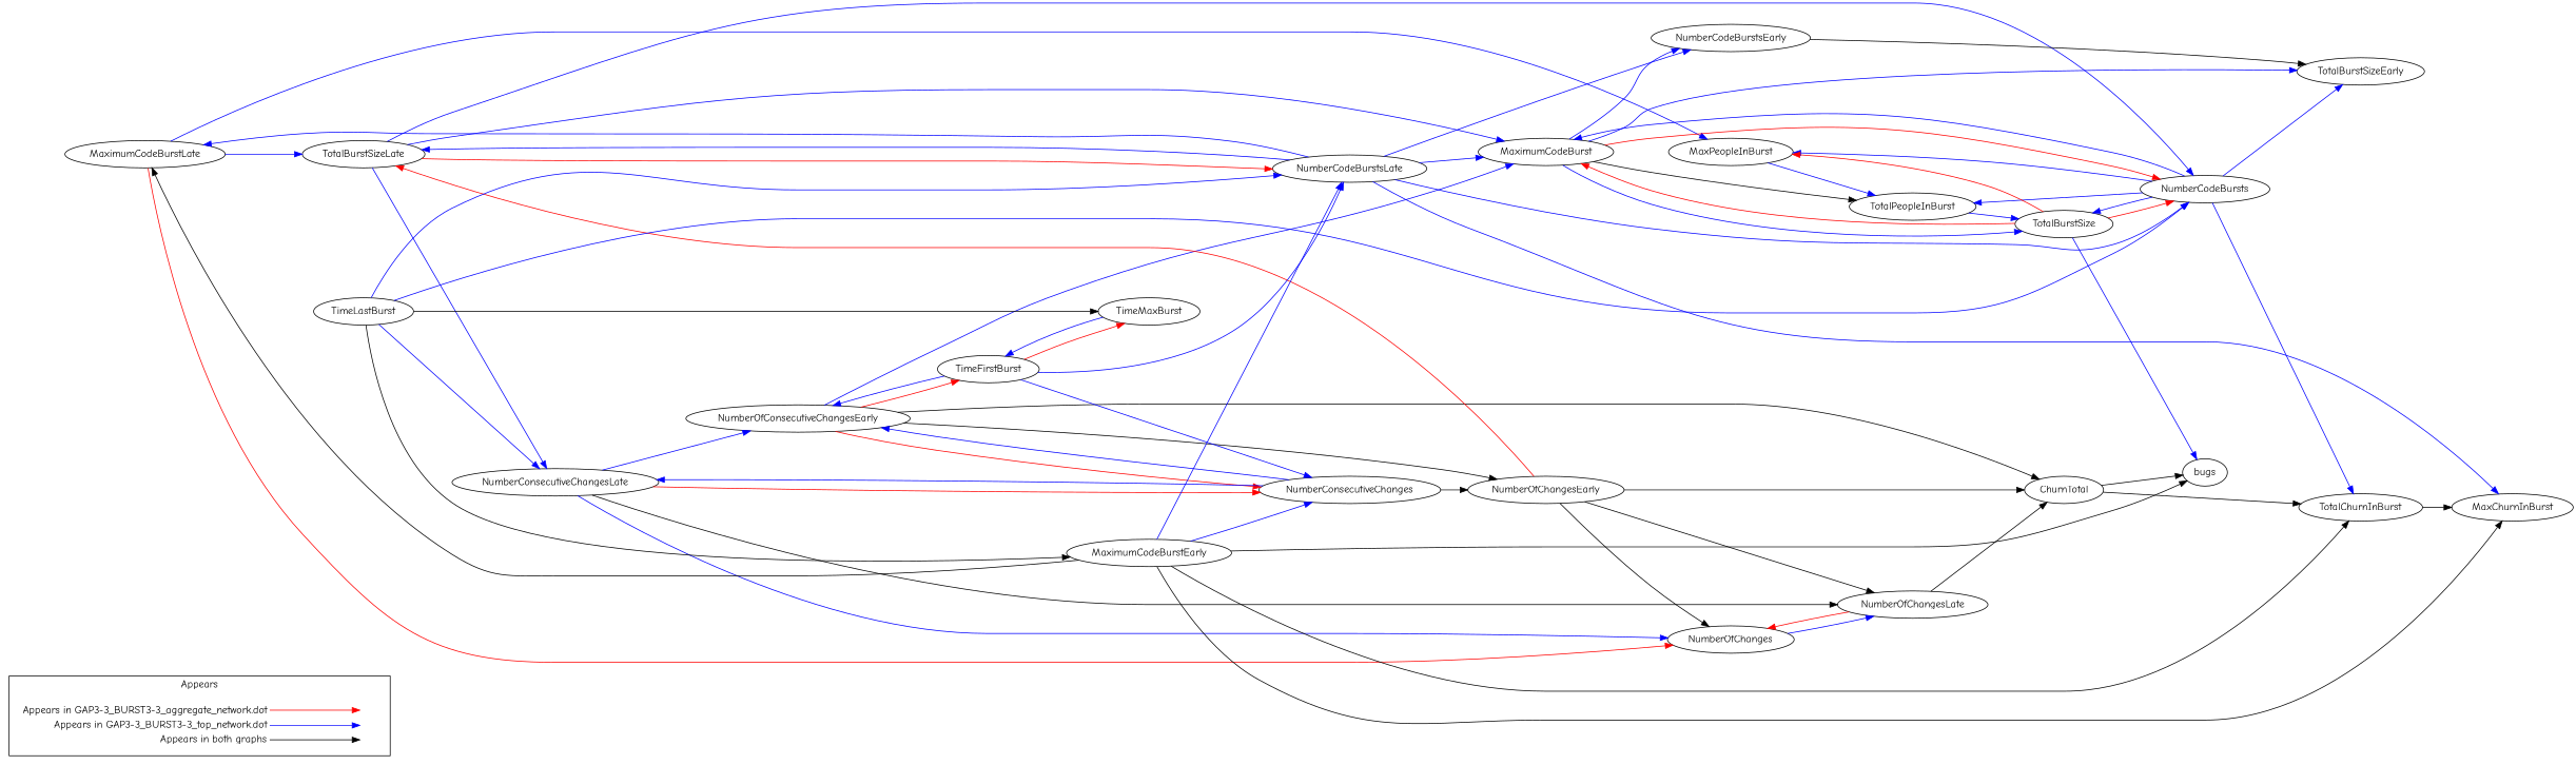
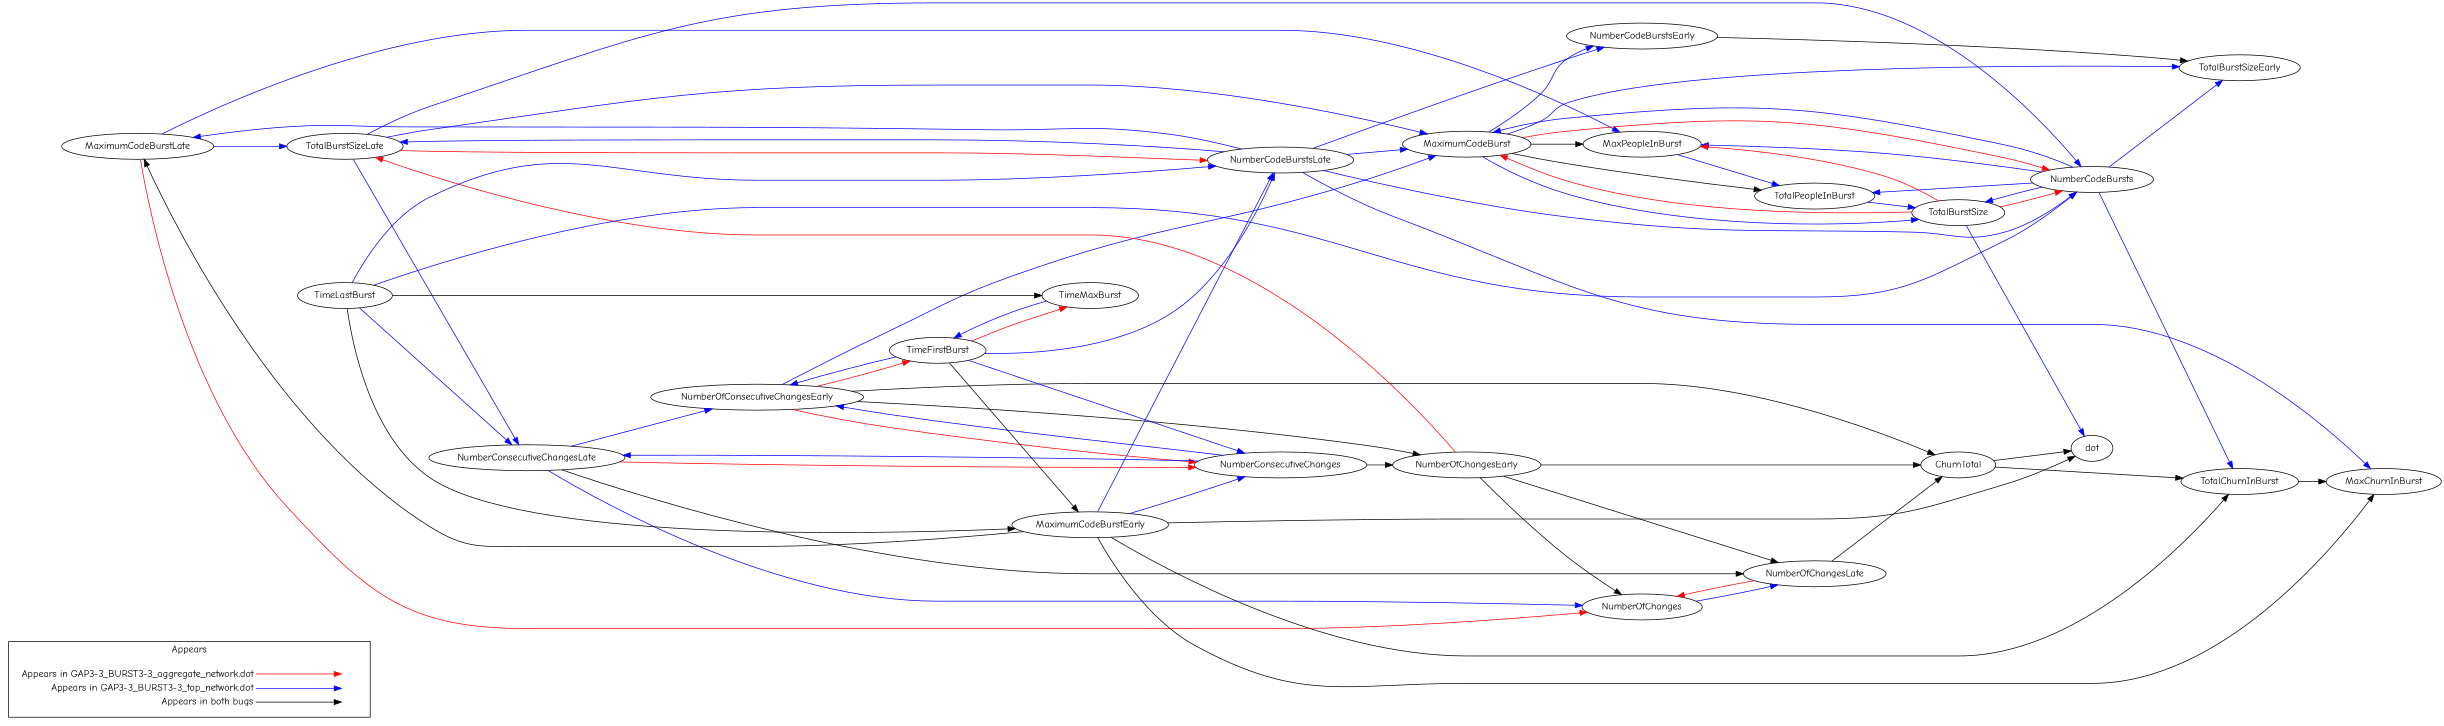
  digraph {
    fontname="Comic Neue"
    rankdir=LR
    node [fontname="Comic Neue"]
    edge [color=blue fontname="Comic Neue"]
-   n1 [label=<<table border="0" cellpadding="2" cellspacing="0" cellborder="0">       <tr><td align="right" port="i1">Appears in GAP3-3_BURST3-3_aggregate_network.dot</td></tr>       <tr><td align="right" port="i2">Appears in GAP3-3_BURST3-3_top_network.dot</td></tr>       <tr><td align="right" port="i3">Appears in both graphs</td></tr>       </table>> shape=plaintext]
+   n1 [label=<<table border="0" cellpadding="2" cellspacing="0" cellborder="0">       <tr><td align="right" port="i1">Appears in GAP3-3_BURST3-3_aggregate_network.dot</td></tr>       <tr><td align="right" port="i2">Appears in GAP3-3_BURST3-3_top_network.dot</td></tr>       <tr><td align="right" port="i3">Appears in both bugs</td></tr>       </table>> shape=plaintext]
    n2 [label=<<table border="0" cellpadding="2" cellspacing="0" cellborder="0">       <tr><td port="i1">&nbsp;</td></tr>       <tr><td port="i2">&nbsp;</td></tr>       <tr><td port="i3">&nbsp;</td></tr>       </table>> shape=plaintext]
    MaximumCodeBurstLate
    NumberOfChanges
    TotalBurstSizeLate
    MaxPeopleInBurst
    NumberOfChangesLate
    NumberCodeBurstsLate
    MaximumCodeBurst
    NumberCodeBursts
    NumberConsecutiveChangesLate
    TotalPeopleInBurst
    ChurnTotal
    MaxChurnInBurst
    NumberCodeBurstsEarly
    TotalBurstSize
    TotalBurstSizeEarly
    TotalChurnInBurst
    NumberOfConsecutiveChangesEarly
    NumberConsecutiveChanges
-   bugs
+   bugs [label=dot]
    NumberOfChangesEarly
    TimeFirstBurst
    TimeMaxBurst
    MaximumCodeBurstEarly
    TimeLastBurst
    subgraph cluster_1 {
      label=Appears
      n1
      n2
    }
    n1 -> n2 [color=red headport="i1:w" tailport="i1:e"]
    n1 -> n2 [headport="i2:w" tailport="i2:e"]
    n1 -> n2 [color=black headport="i3:w" tailport="i3:e"]
    MaximumCodeBurstLate -> NumberOfChanges [color=red]
    MaximumCodeBurstLate -> TotalBurstSizeLate
    MaximumCodeBurstLate -> MaxPeopleInBurst
    NumberOfChanges -> NumberOfChangesLate
    TotalBurstSizeLate -> NumberCodeBurstsLate [color=red]
    TotalBurstSizeLate -> MaximumCodeBurst
    TotalBurstSizeLate -> NumberCodeBursts
    TotalBurstSizeLate -> NumberConsecutiveChangesLate
    MaxPeopleInBurst -> TotalPeopleInBurst
    NumberOfChangesLate -> NumberOfChanges [color=red]
    NumberOfChangesLate -> ChurnTotal [color=black]
    NumberCodeBurstsLate -> MaximumCodeBurstLate
    NumberCodeBurstsLate -> TotalBurstSizeLate
    NumberCodeBurstsLate -> MaximumCodeBurst
    NumberCodeBurstsLate -> NumberCodeBursts
    NumberCodeBurstsLate -> MaxChurnInBurst
    NumberCodeBurstsLate -> NumberCodeBurstsEarly
+   MaximumCodeBurst -> MaxPeopleInBurst [color=black]
    MaximumCodeBurst -> NumberCodeBursts [color=red]
    MaximumCodeBurst -> TotalPeopleInBurst [color=black]
    MaximumCodeBurst -> NumberCodeBurstsEarly
    MaximumCodeBurst -> TotalBurstSize
    MaximumCodeBurst -> TotalBurstSizeEarly
    NumberCodeBursts -> MaxPeopleInBurst
    NumberCodeBursts -> MaximumCodeBurst
    NumberCodeBursts -> TotalPeopleInBurst
    NumberCodeBursts -> TotalBurstSize
    NumberCodeBursts -> TotalBurstSizeEarly
    NumberCodeBursts -> TotalChurnInBurst
    NumberConsecutiveChangesLate -> NumberOfChanges
    NumberConsecutiveChangesLate -> NumberOfChangesLate [color=black]
    NumberConsecutiveChangesLate -> NumberOfConsecutiveChangesEarly
    NumberConsecutiveChangesLate -> NumberConsecutiveChanges [color=red]
    TotalPeopleInBurst -> TotalBurstSize
    ChurnTotal -> TotalChurnInBurst [color=black]
    ChurnTotal -> bugs [color=black]
    NumberCodeBurstsEarly -> TotalBurstSizeEarly [color=black]
    TotalBurstSize -> MaxPeopleInBurst [color=red]
    TotalBurstSize -> MaximumCodeBurst [color=red]
    TotalBurstSize -> NumberCodeBursts [color=red]
    TotalBurstSize -> bugs
    TotalChurnInBurst -> MaxChurnInBurst [color=black]
    NumberOfConsecutiveChangesEarly -> MaximumCodeBurst
    NumberOfConsecutiveChangesEarly -> ChurnTotal [color=black]
    NumberOfConsecutiveChangesEarly -> NumberConsecutiveChanges [color=red]
    NumberOfConsecutiveChangesEarly -> NumberOfChangesEarly [color=black]
    NumberOfConsecutiveChangesEarly -> TimeFirstBurst [color=red]
    NumberConsecutiveChanges -> NumberConsecutiveChangesLate
    NumberConsecutiveChanges -> NumberOfConsecutiveChangesEarly
    NumberConsecutiveChanges -> NumberOfChangesEarly [color=black]
    NumberOfChangesEarly -> NumberOfChanges [color=black]
    NumberOfChangesEarly -> TotalBurstSizeLate [color=red]
    NumberOfChangesEarly -> NumberOfChangesLate [color=black]
    NumberOfChangesEarly -> ChurnTotal [color=black]
    TimeFirstBurst -> NumberCodeBurstsLate
    TimeFirstBurst -> NumberOfConsecutiveChangesEarly
    TimeFirstBurst -> NumberConsecutiveChanges
    TimeFirstBurst -> TimeMaxBurst [color=red]
+   TimeFirstBurst -> MaximumCodeBurstEarly [color=black]
    TimeMaxBurst -> TimeFirstBurst
    MaximumCodeBurstEarly -> MaximumCodeBurstLate [color=black]
    MaximumCodeBurstEarly -> NumberCodeBurstsLate
    MaximumCodeBurstEarly -> MaxChurnInBurst [color=black]
    MaximumCodeBurstEarly -> TotalChurnInBurst [color=black]
    MaximumCodeBurstEarly -> NumberConsecutiveChanges
    MaximumCodeBurstEarly -> bugs [color=black]
    TimeLastBurst -> NumberCodeBurstsLate
    TimeLastBurst -> NumberCodeBursts
    TimeLastBurst -> NumberConsecutiveChangesLate
    TimeLastBurst -> TimeMaxBurst [color=black]
    TimeLastBurst -> MaximumCodeBurstEarly [color=black]
  }
